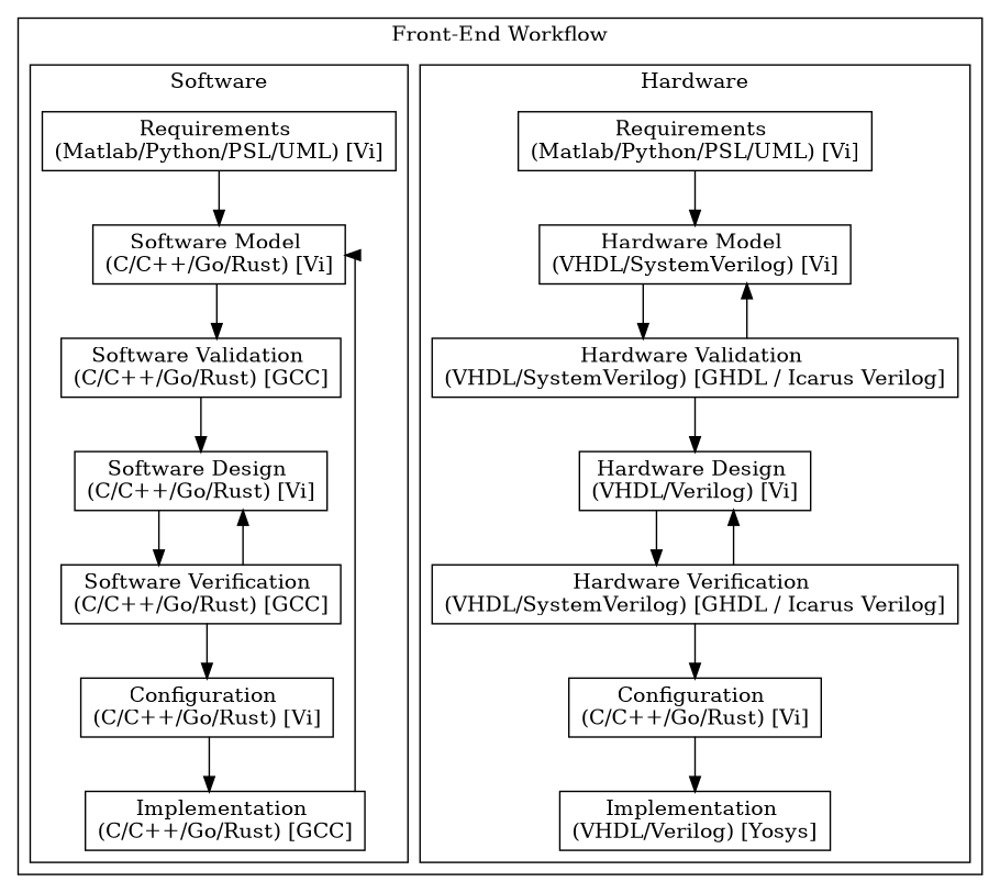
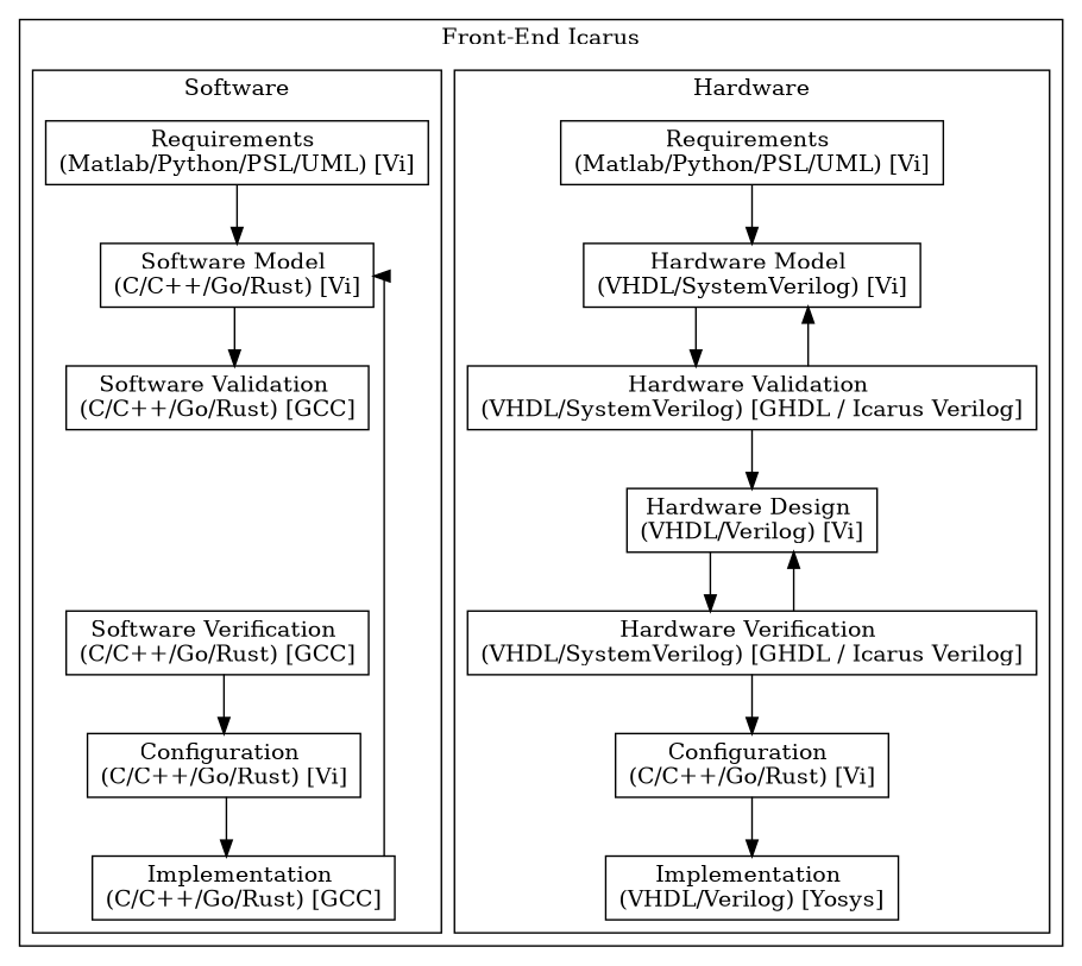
  digraph {
    rankdir=TB
    splines=ortho
    node [shape=record]
    n1 [label="Requirements \n(Matlab/Python/PSL/UML) [Vi]"]
    n2 [label="Hardware Model \n(VHDL/SystemVerilog) [Vi]"]
    n3 [label="Hardware Validation \n(VHDL/SystemVerilog) [GHDL / Icarus Verilog]"]
    n4 [label="Hardware Design \n(VHDL/Verilog) [Vi]"]
    n5 [label="Hardware Verification \n(VHDL/SystemVerilog) [GHDL / Icarus Verilog]"]
    n6 [label="Configuration \n(C/C++/Go/Rust) [Vi]"]
    n7 [label="Implementation \n(VHDL/Verilog) [Yosys]"]
    n8 [label="Requirements \n(Matlab/Python/PSL/UML) [Vi]"]
    n9 [label="Software Model \n(C/C++/Go/Rust) [Vi]"]
    n10 [label="Software Validation \n(C/C++/Go/Rust) [GCC]"]
-   n11 [label="Software Design \n(C/C++/Go/Rust) [Vi]"]
    n12 [label="Software Verification \n(C/C++/Go/Rust) [GCC]"]
    n13 [label="Configuration \n(C/C++/Go/Rust) [Vi]"]
    n14 [label="Implementation \n(C/C++/Go/Rust) [GCC]"]
    subgraph cluster_1 {
-     label="Front-End Workflow"
+     label="Front-End Icarus"
      subgraph cluster_2 {
        label=Hardware
        n1
        n2
        n3
        n4
        n5
        n6
        n7
      }
      subgraph cluster_3 {
        label=Software
        n8
        n9
        n10
-       n11
        n12
        n13
        n14
      }
    }
    n1 -> n2
    n2 -> n3
    n3 -> n2
    n3 -> n4
    n4 -> n5
    n5 -> n4
    n5 -> n6
    n6 -> n7
    n8 -> n9
    n9 -> n10
-   n10 -> n11
-   n11 -> n12
-   n12 -> n11
    n12 -> n13
    n13 -> n14
    n14 -> n9
  }
